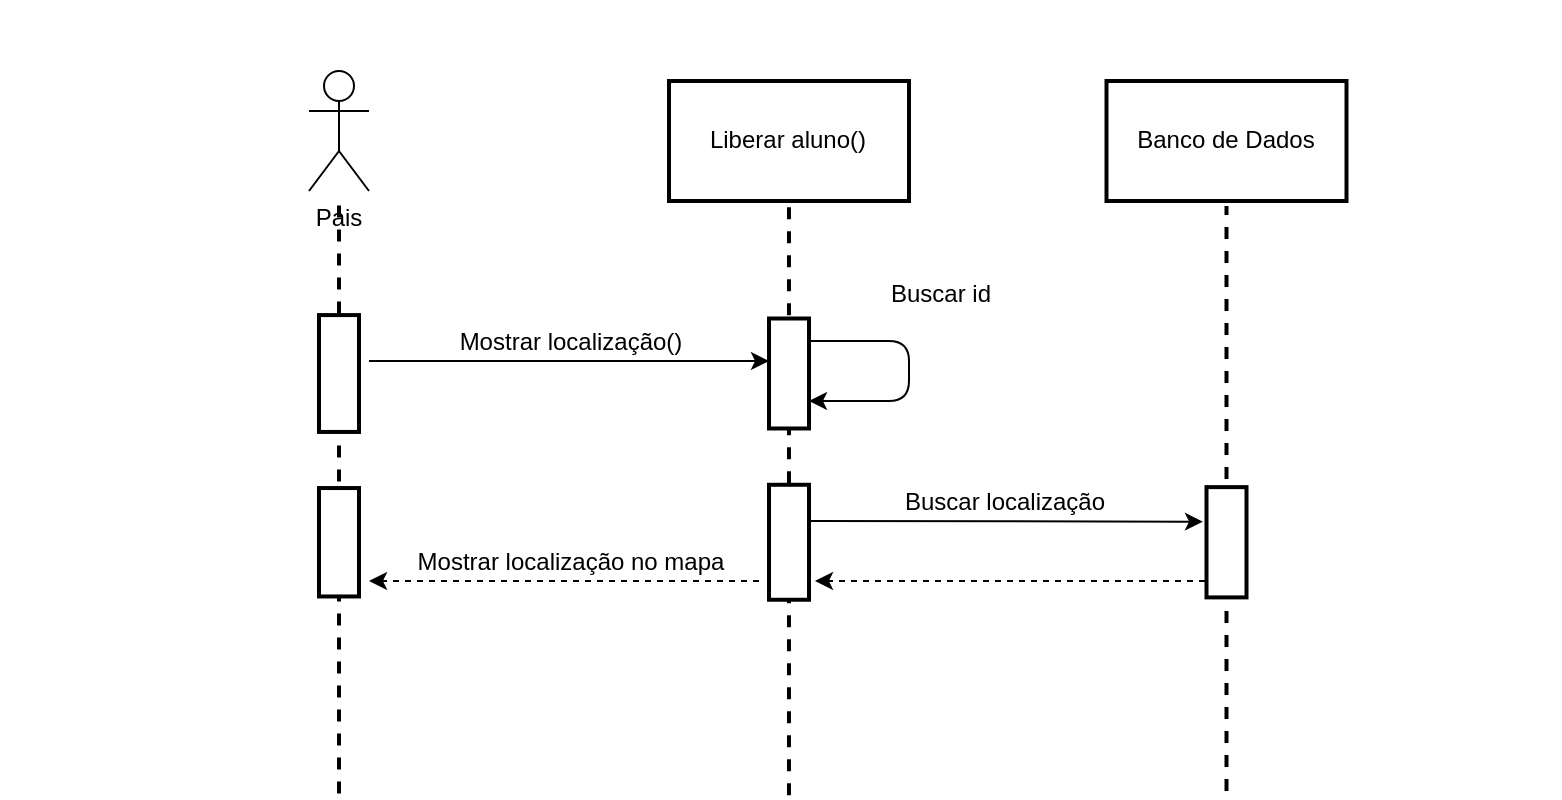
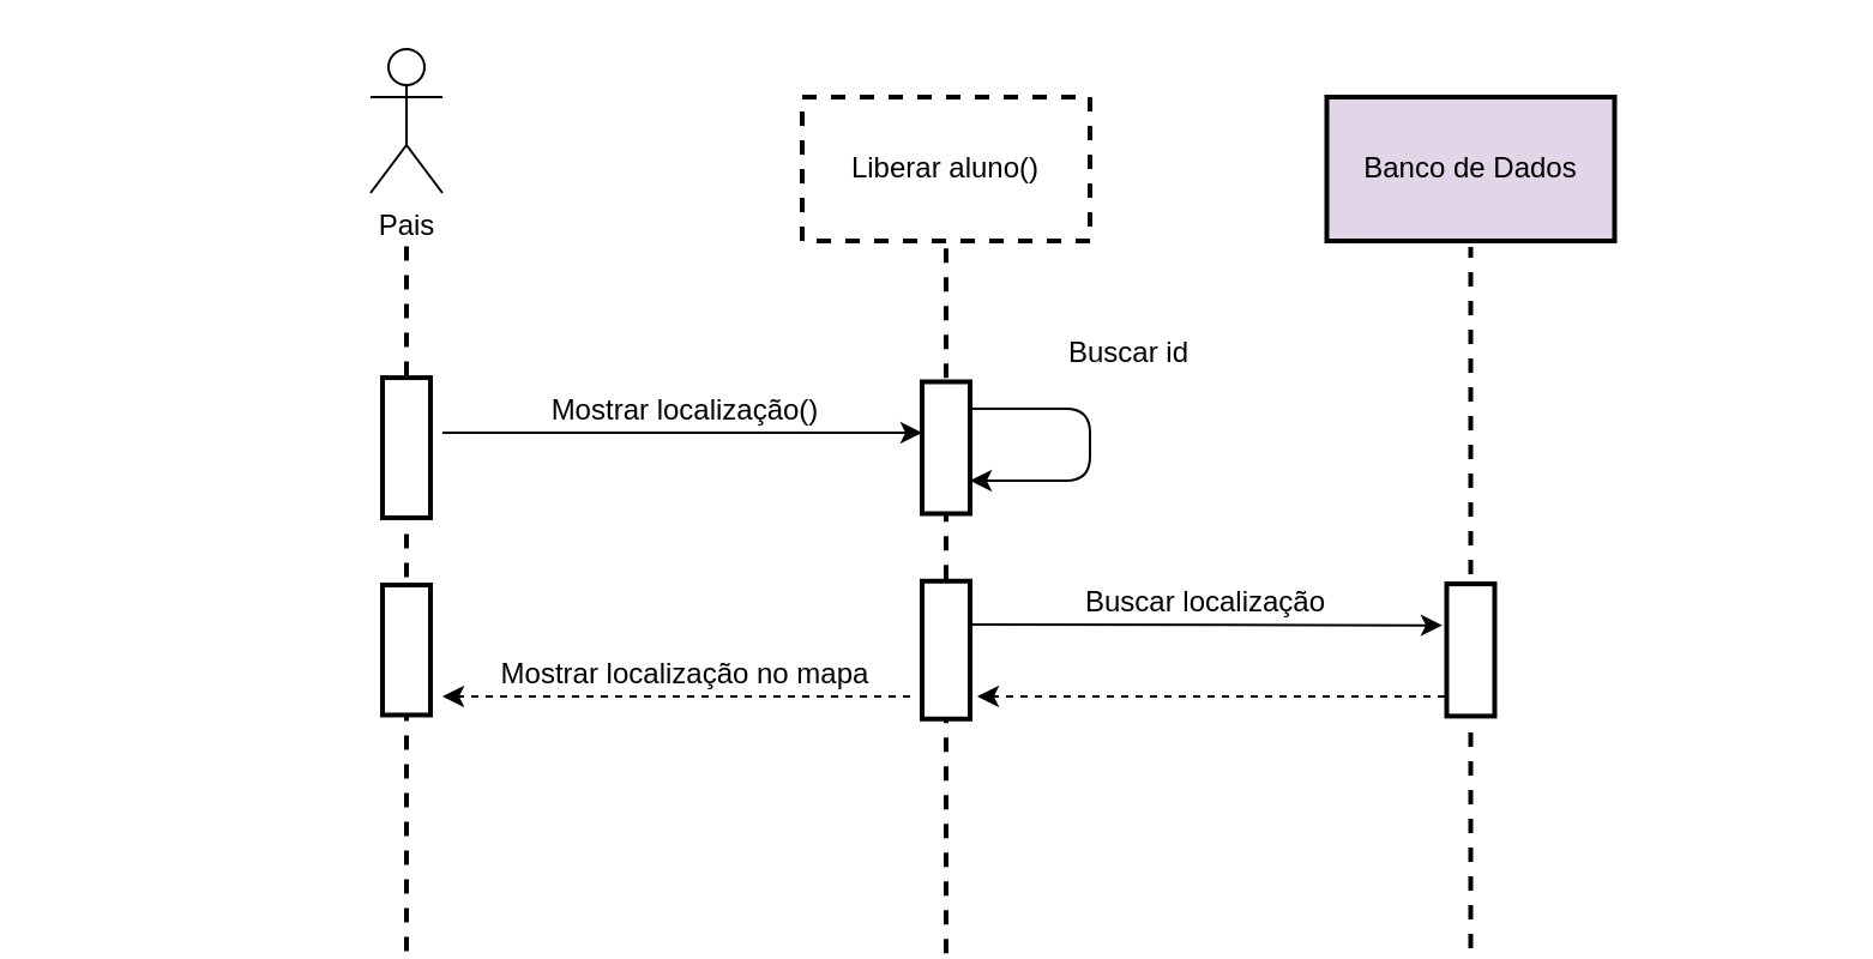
  <mxCell id="0" />
  <mxCell id="1" parent="0" />
- <mxCell id="2" value="Pais" style="shape=umlActor;verticalLabelPosition=bottom;labelBackgroundColor=#ffffff;verticalAlign=top;html=1;outlineConnect=0;" parent="1" vertex="1"><mxGeometry x="154" y="35" width="30" height="60" as="geometry" /></mxCell>
+ <mxCell id="2" value="Pais" style="shape=umlActor;verticalLabelPosition=bottom;labelBackgroundColor=#ffffff;verticalAlign=top;html=1;outlineConnect=0;" parent="1" vertex="1"><mxGeometry x="154" y="20" width="30" height="60" as="geometry" /></mxCell>
  <mxCell id="3" value="" style="line;strokeWidth=2;html=1;perimeter=backbonePerimeter;points=[];outlineConnect=0;dashed=1;rotation=-90;" parent="1" vertex="1"><mxGeometry x="246.65" y="244.84" width="294.68" height="10" as="geometry" /></mxCell>
  <mxCell id="4" value="" style="rounded=0;whiteSpace=wrap;html=1;strokeWidth=2;rotation=-90;" parent="1" vertex="1"><mxGeometry x="365.25" y="260.63" width="57.49" height="20" as="geometry" /></mxCell>
- <mxCell id="5" value="Liberar aluno()" style="rounded=0;whiteSpace=wrap;html=1;strokeWidth=2;" parent="1" vertex="1"><mxGeometry x="334" y="40" width="120" height="60" as="geometry" /></mxCell>
+ <mxCell id="5" value="Liberar aluno()" style="rounded=0;whiteSpace=wrap;html=1;strokeWidth=2;dashed=1;" parent="1" vertex="1"><mxGeometry x="334" y="40" width="120" height="60" as="geometry" /></mxCell>
  <mxCell id="6" value="" style="line;strokeWidth=2;html=1;perimeter=backbonePerimeter;points=[];outlineConnect=0;dashed=1;rotation=-90;" parent="1" vertex="1"><mxGeometry x="20.88" y="243.12" width="296.25" height="10" as="geometry" /></mxCell>
  <mxCell id="7" value="" style="rounded=0;whiteSpace=wrap;html=1;strokeWidth=2;rotation=-90;" parent="1" vertex="1"><mxGeometry x="139.78" y="176.25" width="58.43" height="20" as="geometry" /></mxCell>
  <mxCell id="8" value="" style="endArrow=classic;html=1;" parent="1" edge="1"><mxGeometry width="50" height="50" relative="1" as="geometry"><mxPoint x="184" y="180" as="sourcePoint" /><mxPoint x="384" y="180" as="targetPoint" /></mxGeometry></mxCell>
  <mxCell id="9" value="Mostrar localização()" style="text;html=1;align=center;verticalAlign=middle;resizable=0;points=[];labelBackgroundColor=#ffffff;" parent="8" vertex="1" connectable="0"><mxGeometry x="0.4" y="-2" relative="1" as="geometry"><mxPoint x="-40" y="-12" as="offset" /></mxGeometry></mxCell>
  <mxCell id="10" value="" style="line;strokeWidth=2;html=1;perimeter=backbonePerimeter;points=[];outlineConnect=0;dashed=1;rotation=-90;" parent="1" vertex="1"><mxGeometry x="466.5" y="243.75" width="292.5" height="10" as="geometry" /></mxCell>
  <mxCell id="11" value="" style="rounded=0;whiteSpace=wrap;html=1;strokeWidth=2;rotation=-90;" parent="1" vertex="1"><mxGeometry x="585.18" y="260.63" width="55.14" height="20" as="geometry" /></mxCell>
- <mxCell id="12" value="Banco de Dados" style="rounded=0;whiteSpace=wrap;html=1;strokeWidth=2;" parent="1" vertex="1"><mxGeometry x="552.75" y="40" width="120" height="60" as="geometry" /></mxCell>
+ <mxCell id="12" value="Banco de Dados" style="rounded=0;whiteSpace=wrap;html=1;strokeWidth=2;fillColor=#e1d5e7;" parent="1" vertex="1"><mxGeometry x="552.75" y="40" width="120" height="60" as="geometry" /></mxCell>
  <mxCell id="13" value="" style="endArrow=classic;html=1;entryX=0.914;entryY=-0.15;entryDx=0;entryDy=0;entryPerimeter=0;" parent="1" edge="1"><mxGeometry width="50" height="50" relative="1" as="geometry"><mxPoint x="403.99" y="260" as="sourcePoint" /><mxPoint x="600.99" y="260.33" as="targetPoint" /></mxGeometry></mxCell>
  <mxCell id="14" value="Buscar localização" style="text;html=1;align=center;verticalAlign=middle;resizable=0;points=[];labelBackgroundColor=#ffffff;" parent="13" vertex="1" connectable="0"><mxGeometry x="0.4" y="-2" relative="1" as="geometry"><mxPoint x="-40" y="-12" as="offset" /></mxGeometry></mxCell>
  <mxCell id="15" value="" style="endArrow=classic;html=1;dashed=1;" parent="1" edge="1"><mxGeometry width="50" height="50" relative="1" as="geometry"><mxPoint x="601.99" y="290" as="sourcePoint" /><mxPoint x="406.99" y="290" as="targetPoint" /></mxGeometry></mxCell>
  <mxCell id="16" value="" style="rounded=0;whiteSpace=wrap;html=1;strokeWidth=2;rotation=-90;" vertex="1" parent="1"><mxGeometry x="366.51" y="176.25" width="54.99" height="20" as="geometry" /></mxCell>
  <mxCell id="17" value="" style="endArrow=classic;html=1;entryX=0.25;entryY=1;entryDx=0;entryDy=0;" edge="1" parent="1" target="16"><mxGeometry width="50" height="50" relative="1" as="geometry"><mxPoint x="404" y="170" as="sourcePoint" /><mxPoint x="484" y="220" as="targetPoint" /><Array as="points"><mxPoint x="454" y="170" /><mxPoint x="454" y="200" /></Array></mxGeometry></mxCell>
  <mxCell id="18" value="Buscar id" style="text;html=1;align=center;verticalAlign=middle;resizable=0;points=[];labelBackgroundColor=#ffffff;" vertex="1" connectable="0" parent="17"><mxGeometry x="0.4" y="-2" relative="1" as="geometry"><mxPoint x="26.82" y="-51.97" as="offset" /></mxGeometry></mxCell>
  <mxCell id="19" value="" style="endArrow=classic;html=1;dashed=1;" edge="1" parent="1"><mxGeometry width="50" height="50" relative="1" as="geometry"><mxPoint x="379" y="290" as="sourcePoint" /><mxPoint x="184" y="290" as="targetPoint" /></mxGeometry></mxCell>
  <mxCell id="20" value="Mostrar localização no mapa" style="text;html=1;align=center;verticalAlign=middle;resizable=0;points=[];labelBackgroundColor=#ffffff;" vertex="1" connectable="0" parent="19"><mxGeometry x="-0.145" y="1" relative="1" as="geometry"><mxPoint x="-11.67" y="-10.37" as="offset" /></mxGeometry></mxCell>
  <mxCell id="21" value="" style="rounded=0;whiteSpace=wrap;html=1;strokeWidth=2;rotation=-90;" vertex="1" parent="1"><mxGeometry x="141.9" y="260.63" width="54.21" height="20" as="geometry" /></mxCell>
